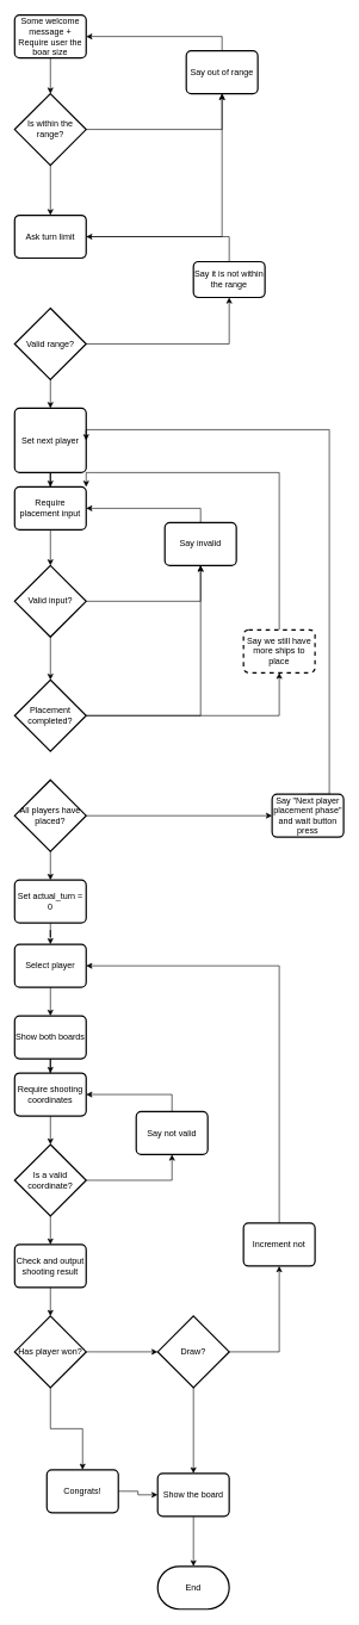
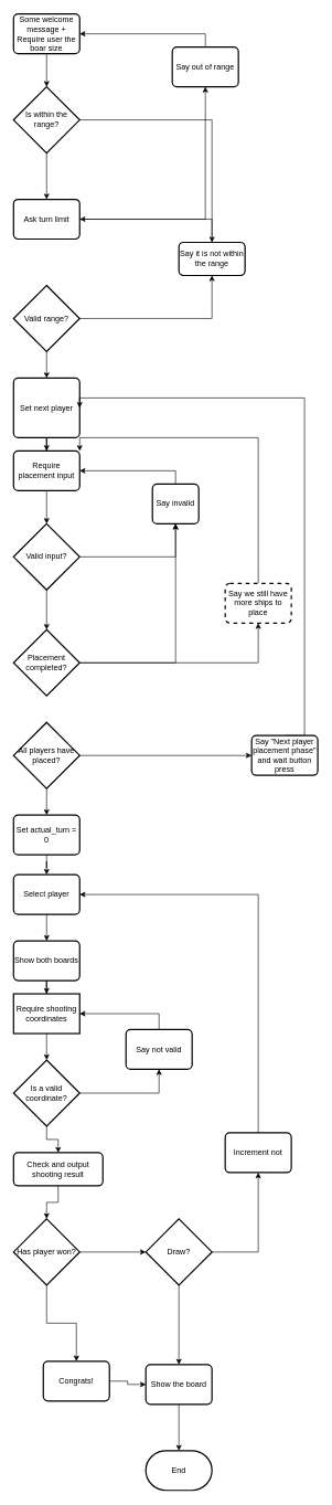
  <mxCell id="0" />
  <mxCell id="1" parent="0" />
  <mxCell id="2" style="edgeStyle=orthogonalEdgeStyle;rounded=0;orthogonalLoop=1;jettySize=auto;html=1;exitX=0.5;exitY=1;exitDx=0;exitDy=0;entryX=0.5;entryY=0;entryDx=0;entryDy=0;entryPerimeter=0;" edge="1" parent="1" source="3" target="8"><mxGeometry relative="1" as="geometry" /></mxCell>
  <mxCell id="3" value="Some welcome message + Require user the boar size&lt;span&gt;&lt;br&gt;&lt;/span&gt;" style="rounded=1;whiteSpace=wrap;html=1;absoluteArcSize=1;arcSize=14;strokeWidth=2;" vertex="1" parent="1"><mxGeometry x="20" y="20" width="100" height="60" as="geometry" /></mxCell>
  <mxCell id="4" style="edgeStyle=orthogonalEdgeStyle;rounded=0;orthogonalLoop=1;jettySize=auto;html=1;exitX=0.5;exitY=0;exitDx=0;exitDy=0;entryX=1;entryY=0.5;entryDx=0;entryDy=0;" edge="1" parent="1" source="5" target="3"><mxGeometry relative="1" as="geometry" /></mxCell>
  <mxCell id="5" value="Say out of range" style="rounded=1;whiteSpace=wrap;html=1;absoluteArcSize=1;arcSize=14;strokeWidth=2;" vertex="1" parent="1"><mxGeometry x="260" y="70" width="100" height="60" as="geometry" /></mxCell>
- <mxCell id="6" style="edgeStyle=orthogonalEdgeStyle;rounded=0;orthogonalLoop=1;jettySize=auto;html=1;exitX=1;exitY=0.5;exitDx=0;exitDy=0;exitPerimeter=0;entryX=0.5;entryY=1;entryDx=0;entryDy=0;" edge="1" parent="1" source="8" target="5"><mxGeometry relative="1" as="geometry" /></mxCell>
+ <mxCell id="6" style="edgeStyle=orthogonalEdgeStyle;rounded=0;orthogonalLoop=1;jettySize=auto;html=1;exitX=1;exitY=0.5;exitDx=0;exitDy=0;exitPerimeter=0;" edge="1" parent="1" source="8" target="15"><mxGeometry relative="1" as="geometry" /></mxCell>
  <mxCell id="7" style="edgeStyle=orthogonalEdgeStyle;rounded=0;orthogonalLoop=1;jettySize=auto;html=1;exitX=0.5;exitY=1;exitDx=0;exitDy=0;exitPerimeter=0;" edge="1" parent="1" source="8" target="10"><mxGeometry relative="1" as="geometry" /></mxCell>
  <mxCell id="8" value="Is within the range?" style="strokeWidth=2;html=1;shape=mxgraph.flowchart.decision;whiteSpace=wrap;" vertex="1" parent="1"><mxGeometry x="20" y="130" width="100" height="100" as="geometry" /></mxCell>
  <mxCell id="9" value="" style="edgeStyle=orthogonalEdgeStyle;rounded=0;orthogonalLoop=1;jettySize=auto;html=1;" edge="1" parent="1" source="10" target="5"><mxGeometry relative="1" as="geometry" /></mxCell>
  <mxCell id="10" value="Ask turn limit" style="rounded=1;whiteSpace=wrap;html=1;absoluteArcSize=1;arcSize=14;strokeWidth=2;" vertex="1" parent="1"><mxGeometry x="20" y="300" width="100" height="60" as="geometry" /></mxCell>
  <mxCell id="11" style="edgeStyle=orthogonalEdgeStyle;rounded=0;orthogonalLoop=1;jettySize=auto;html=1;exitX=1;exitY=0.5;exitDx=0;exitDy=0;exitPerimeter=0;entryX=0.5;entryY=1;entryDx=0;entryDy=0;" edge="1" parent="1" source="13" target="15"><mxGeometry relative="1" as="geometry" /></mxCell>
  <mxCell id="12" value="" style="edgeStyle=orthogonalEdgeStyle;rounded=0;orthogonalLoop=1;jettySize=auto;html=1;" edge="1" parent="1" source="13" target="17"><mxGeometry relative="1" as="geometry" /></mxCell>
  <mxCell id="13" value="Valid range?" style="strokeWidth=2;html=1;shape=mxgraph.flowchart.decision;whiteSpace=wrap;" vertex="1" parent="1"><mxGeometry x="20" y="430" width="100" height="100" as="geometry" /></mxCell>
  <mxCell id="14" style="edgeStyle=orthogonalEdgeStyle;rounded=0;orthogonalLoop=1;jettySize=auto;html=1;exitX=0.5;exitY=0;exitDx=0;exitDy=0;entryX=1;entryY=0.5;entryDx=0;entryDy=0;" edge="1" parent="1" source="15" target="10"><mxGeometry relative="1" as="geometry" /></mxCell>
  <mxCell id="15" value="Say it is not within the range" style="rounded=1;whiteSpace=wrap;html=1;absoluteArcSize=1;arcSize=14;strokeWidth=2;" vertex="1" parent="1"><mxGeometry x="270" y="365" width="100" height="50" as="geometry" /></mxCell>
  <mxCell id="16" value="" style="edgeStyle=orthogonalEdgeStyle;rounded=0;orthogonalLoop=1;jettySize=auto;html=1;" edge="1" parent="1" source="17" target="19"><mxGeometry relative="1" as="geometry" /></mxCell>
  <mxCell id="17" value="Set next player" style="rounded=1;whiteSpace=wrap;html=1;absoluteArcSize=1;arcSize=14;strokeWidth=2;" vertex="1" parent="1"><mxGeometry x="20" y="570" width="100" height="90" as="geometry" /></mxCell>
  <mxCell id="18" style="edgeStyle=orthogonalEdgeStyle;rounded=0;orthogonalLoop=1;jettySize=auto;html=1;exitX=0.5;exitY=1;exitDx=0;exitDy=0;entryX=0.5;entryY=0;entryDx=0;entryDy=0;entryPerimeter=0;" edge="1" parent="1" source="19" target="22"><mxGeometry relative="1" as="geometry" /></mxCell>
  <mxCell id="19" value="Require placement input" style="rounded=1;whiteSpace=wrap;html=1;absoluteArcSize=1;arcSize=14;strokeWidth=2;" vertex="1" parent="1"><mxGeometry x="20" y="680" width="100" height="60" as="geometry" /></mxCell>
  <mxCell id="20" style="edgeStyle=orthogonalEdgeStyle;rounded=0;orthogonalLoop=1;jettySize=auto;html=1;exitX=1;exitY=0.5;exitDx=0;exitDy=0;exitPerimeter=0;entryX=0.5;entryY=1;entryDx=0;entryDy=0;" edge="1" parent="1" source="22" target="24"><mxGeometry relative="1" as="geometry" /></mxCell>
  <mxCell id="21" value="" style="edgeStyle=orthogonalEdgeStyle;rounded=0;orthogonalLoop=1;jettySize=auto;html=1;" edge="1" parent="1" source="22" target="27"><mxGeometry relative="1" as="geometry" /></mxCell>
  <mxCell id="22" value="Valid input?" style="strokeWidth=2;html=1;shape=mxgraph.flowchart.decision;whiteSpace=wrap;" vertex="1" parent="1"><mxGeometry x="20" y="790" width="100" height="100" as="geometry" /></mxCell>
  <mxCell id="23" style="edgeStyle=orthogonalEdgeStyle;rounded=0;orthogonalLoop=1;jettySize=auto;html=1;exitX=0.5;exitY=0;exitDx=0;exitDy=0;entryX=1;entryY=0.5;entryDx=0;entryDy=0;" edge="1" parent="1" source="24" target="19"><mxGeometry relative="1" as="geometry" /></mxCell>
- <mxCell id="24" value="Say invalid" style="rounded=1;whiteSpace=wrap;html=1;absoluteArcSize=1;arcSize=14;strokeWidth=2;" vertex="1" parent="1"><mxGeometry x="230" y="730" width="100" height="60" as="geometry" /></mxCell>
+ <mxCell id="24" value="Say invalid" style="rounded=1;whiteSpace=wrap;html=1;absoluteArcSize=1;arcSize=14;strokeWidth=2;" vertex="1" parent="1"><mxGeometry x="230" y="730" width="70" height="60" as="geometry" /></mxCell>
  <mxCell id="25" style="edgeStyle=orthogonalEdgeStyle;rounded=0;orthogonalLoop=1;jettySize=auto;html=1;entryX=0.5;entryY=1;entryDx=0;entryDy=0;" edge="1" parent="1" source="27" target="29"><mxGeometry relative="1" as="geometry" /></mxCell>
  <mxCell id="26" value="" style="edgeStyle=orthogonalEdgeStyle;rounded=0;orthogonalLoop=1;jettySize=auto;html=1;" edge="1" parent="1" source="27" target="24"><mxGeometry relative="1" as="geometry" /></mxCell>
  <mxCell id="27" value="Placement completed?" style="strokeWidth=2;html=1;shape=mxgraph.flowchart.decision;whiteSpace=wrap;" vertex="1" parent="1"><mxGeometry x="20" y="950" width="100" height="100" as="geometry" /></mxCell>
  <mxCell id="28" style="edgeStyle=orthogonalEdgeStyle;rounded=0;orthogonalLoop=1;jettySize=auto;html=1;exitX=0.5;exitY=0;exitDx=0;exitDy=0;entryX=1;entryY=0;entryDx=0;entryDy=0;" edge="1" parent="1" source="29" target="19"><mxGeometry relative="1" as="geometry" /></mxCell>
  <mxCell id="29" value="Say we still have more ships to place" style="rounded=1;whiteSpace=wrap;html=1;absoluteArcSize=1;arcSize=14;strokeWidth=2;dashed=1;" vertex="1" parent="1"><mxGeometry x="340" y="880" width="100" height="60" as="geometry" /></mxCell>
  <mxCell id="30" style="edgeStyle=orthogonalEdgeStyle;rounded=0;orthogonalLoop=1;jettySize=auto;html=1;exitX=1;exitY=0.5;exitDx=0;exitDy=0;exitPerimeter=0;" edge="1" parent="1" source="32" target="34"><mxGeometry relative="1" as="geometry" /></mxCell>
  <mxCell id="31" value="" style="edgeStyle=orthogonalEdgeStyle;rounded=0;orthogonalLoop=1;jettySize=auto;html=1;" edge="1" parent="1" source="32" target="36"><mxGeometry relative="1" as="geometry" /></mxCell>
  <mxCell id="32" value="All players have placed?" style="strokeWidth=2;html=1;shape=mxgraph.flowchart.decision;whiteSpace=wrap;" vertex="1" parent="1"><mxGeometry x="20" y="1090" width="100" height="100" as="geometry" /></mxCell>
  <mxCell id="33" style="edgeStyle=orthogonalEdgeStyle;rounded=0;orthogonalLoop=1;jettySize=auto;html=1;exitX=0.5;exitY=0;exitDx=0;exitDy=0;entryX=1;entryY=0.5;entryDx=0;entryDy=0;" edge="1" parent="1" source="34" target="17"><mxGeometry relative="1" as="geometry"><Array as="points"><mxPoint x="460" y="1110" /><mxPoint x="460" y="600" /></Array></mxGeometry></mxCell>
  <mxCell id="34" value="Say &quot;Next player placement phase&quot; and wait button press" style="rounded=1;whiteSpace=wrap;html=1;absoluteArcSize=1;arcSize=14;strokeWidth=2;" vertex="1" parent="1"><mxGeometry x="380" y="1110" width="100" height="60" as="geometry" /></mxCell>
  <mxCell id="35" style="edgeStyle=orthogonalEdgeStyle;rounded=0;orthogonalLoop=1;jettySize=auto;html=1;entryX=0.5;entryY=0;entryDx=0;entryDy=0;" edge="1" parent="1" source="36" target="38"><mxGeometry relative="1" as="geometry" /></mxCell>
  <mxCell id="36" value="Set actual_turn = 0" style="rounded=1;whiteSpace=wrap;html=1;absoluteArcSize=1;arcSize=14;strokeWidth=2;" vertex="1" parent="1"><mxGeometry x="20" y="1230" width="100" height="60" as="geometry" /></mxCell>
  <mxCell id="37" style="edgeStyle=orthogonalEdgeStyle;rounded=0;orthogonalLoop=1;jettySize=auto;html=1;entryX=0.5;entryY=0;entryDx=0;entryDy=0;" edge="1" parent="1" source="38" target="40"><mxGeometry relative="1" as="geometry" /></mxCell>
  <mxCell id="38" value="Select player" style="rounded=1;whiteSpace=wrap;html=1;absoluteArcSize=1;arcSize=14;strokeWidth=2;" vertex="1" parent="1"><mxGeometry x="20" y="1320" width="100" height="60" as="geometry" /></mxCell>
  <mxCell id="39" style="edgeStyle=orthogonalEdgeStyle;rounded=0;orthogonalLoop=1;jettySize=auto;html=1;entryX=0.5;entryY=0;entryDx=0;entryDy=0;" edge="1" parent="1" source="40" target="42"><mxGeometry relative="1" as="geometry" /></mxCell>
  <mxCell id="40" value="Show both boards" style="rounded=1;whiteSpace=wrap;html=1;absoluteArcSize=1;arcSize=14;strokeWidth=2;" vertex="1" parent="1"><mxGeometry x="20" y="1420" width="100" height="60" as="geometry" /></mxCell>
  <mxCell id="41" value="" style="edgeStyle=orthogonalEdgeStyle;rounded=0;orthogonalLoop=1;jettySize=auto;html=1;" edge="1" parent="1" source="42" target="45"><mxGeometry relative="1" as="geometry" /></mxCell>
- <mxCell id="42" value="Require shooting coordinates" style="rounded=1;whiteSpace=wrap;html=1;absoluteArcSize=1;arcSize=14;strokeWidth=2;" vertex="1" parent="1"><mxGeometry x="20" y="1500" width="100" height="60" as="geometry" /></mxCell>
+ <mxCell id="42" value="Require shooting coordinates" style="whiteSpace=wrap;html=1;absoluteArcSize=1;arcSize=14;strokeWidth=2;rounded=0;" vertex="1" parent="1"><mxGeometry x="20" y="1500" width="100" height="60" as="geometry" /></mxCell>
  <mxCell id="43" style="edgeStyle=orthogonalEdgeStyle;rounded=0;orthogonalLoop=1;jettySize=auto;html=1;exitX=1;exitY=0.5;exitDx=0;exitDy=0;exitPerimeter=0;entryX=0.5;entryY=1;entryDx=0;entryDy=0;" edge="1" parent="1" source="45" target="47"><mxGeometry relative="1" as="geometry" /></mxCell>
  <mxCell id="44" value="" style="edgeStyle=orthogonalEdgeStyle;rounded=0;orthogonalLoop=1;jettySize=auto;html=1;" edge="1" parent="1" source="45" target="49"><mxGeometry relative="1" as="geometry" /></mxCell>
  <mxCell id="45" value="Is a valid coordinate?" style="strokeWidth=2;html=1;shape=mxgraph.flowchart.decision;whiteSpace=wrap;" vertex="1" parent="1"><mxGeometry x="20" y="1600" width="100" height="100" as="geometry" /></mxCell>
  <mxCell id="46" style="edgeStyle=orthogonalEdgeStyle;rounded=0;orthogonalLoop=1;jettySize=auto;html=1;exitX=0.5;exitY=0;exitDx=0;exitDy=0;entryX=1;entryY=0.5;entryDx=0;entryDy=0;" edge="1" parent="1" source="47" target="42"><mxGeometry relative="1" as="geometry" /></mxCell>
  <mxCell id="47" value="Say not valid" style="rounded=1;whiteSpace=wrap;html=1;absoluteArcSize=1;arcSize=14;strokeWidth=2;" vertex="1" parent="1"><mxGeometry x="190" y="1554" width="100" height="60" as="geometry" /></mxCell>
  <mxCell id="48" value="" style="edgeStyle=orthogonalEdgeStyle;rounded=0;orthogonalLoop=1;jettySize=auto;html=1;" edge="1" parent="1" source="49" target="52"><mxGeometry relative="1" as="geometry" /></mxCell>
- <mxCell id="49" value="Check and output shooting result" style="rounded=1;whiteSpace=wrap;html=1;absoluteArcSize=1;arcSize=14;strokeWidth=2;" vertex="1" parent="1"><mxGeometry x="20" y="1740" width="100" height="60" as="geometry" /></mxCell>
+ <mxCell id="49" value="Check and output shooting result" style="rounded=1;whiteSpace=wrap;html=1;absoluteArcSize=1;arcSize=14;strokeWidth=2;" vertex="1" parent="1"><mxGeometry x="20" y="1740" width="135" height="50" as="geometry" /></mxCell>
  <mxCell id="50" value="" style="edgeStyle=orthogonalEdgeStyle;rounded=0;orthogonalLoop=1;jettySize=auto;html=1;" edge="1" parent="1" source="52" target="57"><mxGeometry relative="1" as="geometry" /></mxCell>
  <mxCell id="51" value="" style="edgeStyle=orthogonalEdgeStyle;rounded=0;orthogonalLoop=1;jettySize=auto;html=1;" edge="1" parent="1" source="52" target="54"><mxGeometry relative="1" as="geometry" /></mxCell>
  <mxCell id="52" value="Has player won?" style="strokeWidth=2;html=1;shape=mxgraph.flowchart.decision;whiteSpace=wrap;" vertex="1" parent="1"><mxGeometry x="20" y="1840" width="100" height="100" as="geometry" /></mxCell>
  <mxCell id="53" style="edgeStyle=orthogonalEdgeStyle;rounded=0;orthogonalLoop=1;jettySize=auto;html=1;entryX=0;entryY=0.5;entryDx=0;entryDy=0;" edge="1" parent="1" source="54" target="59"><mxGeometry relative="1" as="geometry" /></mxCell>
  <mxCell id="54" value="Congrats!" style="rounded=1;whiteSpace=wrap;html=1;absoluteArcSize=1;arcSize=14;strokeWidth=2;" vertex="1" parent="1"><mxGeometry x="65" y="2055" width="100" height="60" as="geometry" /></mxCell>
  <mxCell id="55" value="" style="edgeStyle=orthogonalEdgeStyle;rounded=0;orthogonalLoop=1;jettySize=auto;html=1;" edge="1" parent="1" source="57" target="59"><mxGeometry relative="1" as="geometry" /></mxCell>
  <mxCell id="56" style="edgeStyle=orthogonalEdgeStyle;rounded=0;orthogonalLoop=1;jettySize=auto;html=1;entryX=0.5;entryY=1;entryDx=0;entryDy=0;" edge="1" parent="1" source="57" target="61"><mxGeometry relative="1" as="geometry" /></mxCell>
  <mxCell id="57" value="Draw?" style="strokeWidth=2;html=1;shape=mxgraph.flowchart.decision;whiteSpace=wrap;" vertex="1" parent="1"><mxGeometry x="220" y="1840" width="100" height="100" as="geometry" /></mxCell>
  <mxCell id="58" value="" style="edgeStyle=orthogonalEdgeStyle;rounded=0;orthogonalLoop=1;jettySize=auto;html=1;" edge="1" parent="1" source="59" target="62"><mxGeometry relative="1" as="geometry" /></mxCell>
  <mxCell id="59" value="Show the board" style="rounded=1;whiteSpace=wrap;html=1;absoluteArcSize=1;arcSize=14;strokeWidth=2;" vertex="1" parent="1"><mxGeometry x="220" y="2060" width="100" height="60" as="geometry" /></mxCell>
  <mxCell id="60" style="edgeStyle=orthogonalEdgeStyle;rounded=0;orthogonalLoop=1;jettySize=auto;html=1;entryX=1;entryY=0.5;entryDx=0;entryDy=0;" edge="1" parent="1" source="61" target="38"><mxGeometry relative="1" as="geometry"><Array as="points"><mxPoint x="390" y="1350" /></Array></mxGeometry></mxCell>
  <mxCell id="61" value="Increment not" style="rounded=1;whiteSpace=wrap;html=1;absoluteArcSize=1;arcSize=14;strokeWidth=2;" vertex="1" parent="1"><mxGeometry x="340" y="1710" width="100" height="60" as="geometry" /></mxCell>
  <mxCell id="62" value="End" style="strokeWidth=2;html=1;shape=mxgraph.flowchart.terminator;whiteSpace=wrap;" vertex="1" parent="1"><mxGeometry x="220" y="2190" width="100" height="60" as="geometry" /></mxCell>
